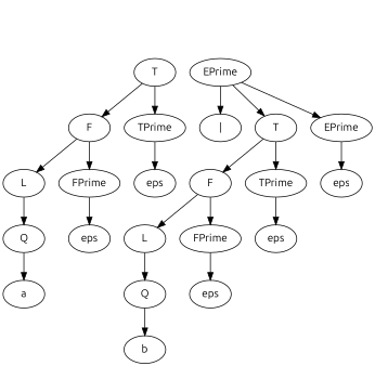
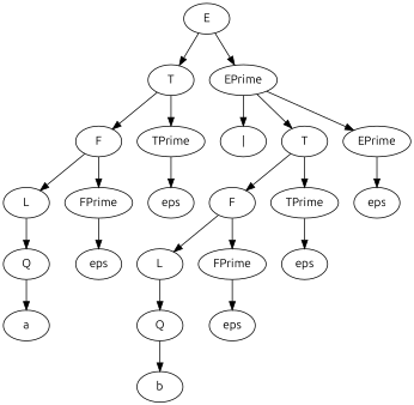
  digraph {
    fontname=Ubuntu
    node [fontname=Ubuntu]
    edge [fontname=Ubuntu]
+   n1 [label=E]
    n2 [label=T]
    n3 [label=EPrime]
    n4 [label=F]
    n5 [label=TPrime]
    n6 [label=L]
    n7 [label=FPrime]
    n8 [label=Q]
    n9 [label=a]
    n10 [label=eps]
    n11 [label=eps]
    n12 [label="|"]
    n13 [label=T]
    n14 [label=EPrime]
    n15 [label=F]
    n16 [label=TPrime]
    n17 [label=L]
    n18 [label=FPrime]
    n19 [label=Q]
    n20 [label=b]
    n21 [label=eps]
    n22 [label=eps]
    n23 [label=eps]
+   n1 -> n2
+   n1 -> n3
    n2 -> n4
    n2 -> n5
    n3 -> n12
    n3 -> n13
    n3 -> n14
    n4 -> n6
    n4 -> n7
    n5 -> n11
    n6 -> n8
    n7 -> n10
    n8 -> n9
    n13 -> n15
    n13 -> n16
    n14 -> n23
    n15 -> n17
    n15 -> n18
    n16 -> n22
    n17 -> n19
    n18 -> n21
    n19 -> n20
  }
